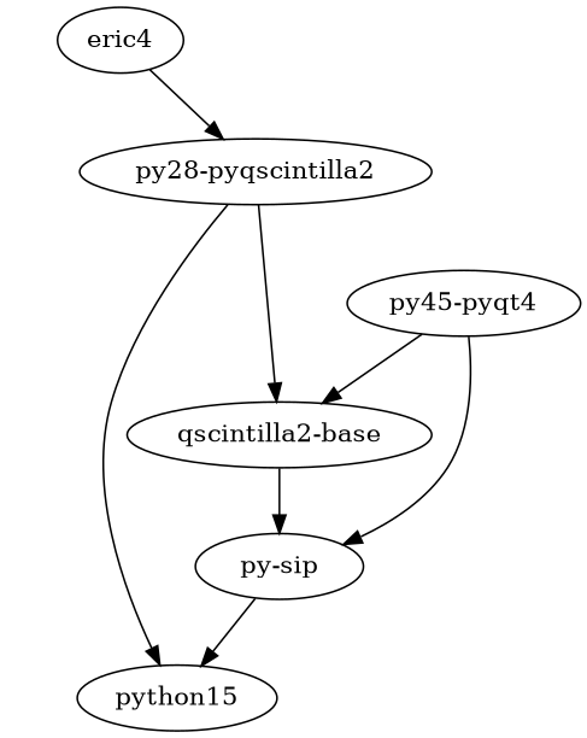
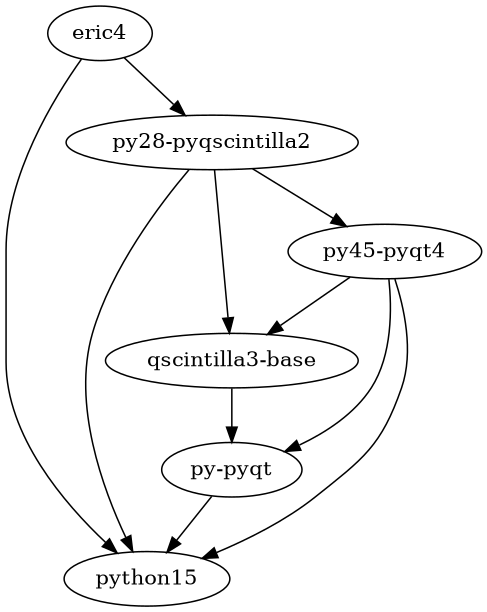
  strict digraph {
    n1 [label=eric4]
    n2 [label=python15]
    n3 [label="py28-pyqscintilla2"]
-   n4 [label="qscintilla2-base"]
+   n4 [label="qscintilla3-base"]
    n5 [label="py45-pyqt4"]
-   n6 [label="py-sip"]
+   n6 [label="py-pyqt"]
+   n1 -> n2
    n1 -> n3
    n3 -> n2
    n3 -> n4
+   n3 -> n5
    n4 -> n6
+   n5 -> n2
    n5 -> n4
    n5 -> n6
    n6 -> n2
  }
